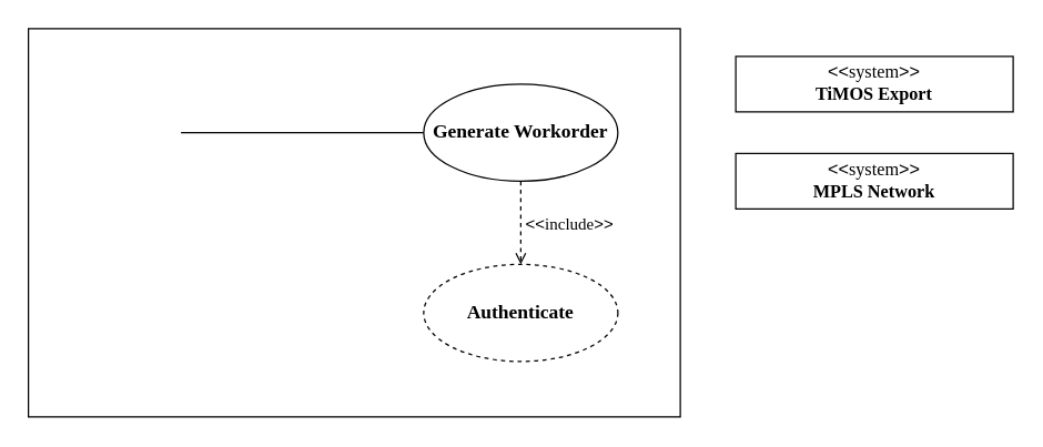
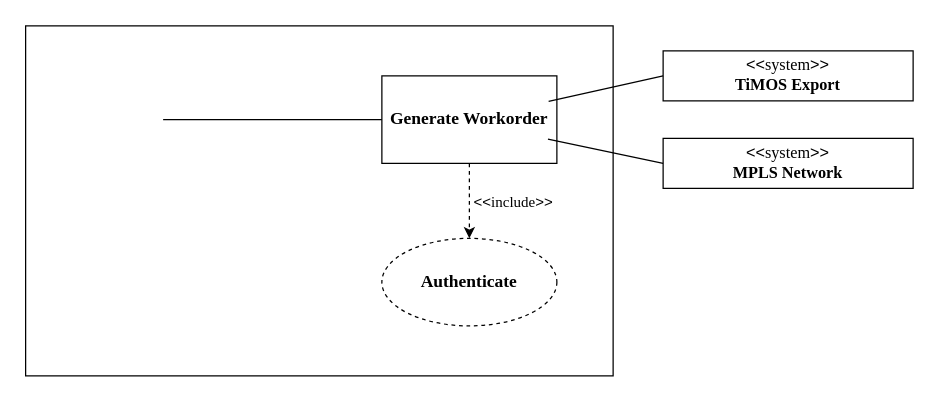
  <mxCell id="0" />
  <mxCell id="1" parent="0" />
  <mxCell id="2" value="" style="shape=rect;html=1;verticalAlign=top;fontStyle=1;whiteSpace=wrap;align=center;fillColor=none;" parent="1" vertex="1"><mxGeometry x="20" y="20" width="470" height="280" as="geometry" /></mxCell>
  <mxCell id="3" value="&lt;font face=&quot;Old Standard TT&quot;&gt;&lt;span style=&quot;font-size: 14px&quot;&gt;&lt;b&gt;Authenticate&lt;/b&gt;&lt;/span&gt;&lt;/font&gt;" style="ellipse;whiteSpace=wrap;html=1;fillColor=none;dashed=1;" parent="1" vertex="1"><mxGeometry x="305" y="190" width="140" height="70" as="geometry" /></mxCell>
- <mxCell id="4" value="&lt;font face=&quot;Old Standard TT&quot; size=&quot;1&quot;&gt;&lt;b style=&quot;font-size: 14px&quot;&gt;Generate Workorder&lt;/b&gt;&lt;/font&gt;" style="ellipse;whiteSpace=wrap;html=1;fillColor=none;" parent="1" vertex="1"><mxGeometry x="305" y="60" width="140" height="70" as="geometry" /></mxCell>
- <mxCell id="5" value="&lt;font style=&quot;font-size: 12px&quot;&gt;&amp;lt;&amp;lt;&lt;font face=&quot;Old Standard TT&quot; style=&quot;font-size: 12px&quot;&gt;include&lt;/font&gt;&amp;gt;&amp;gt;&lt;/font&gt;" style="edgeStyle=none;html=1;endArrow=open;verticalAlign=bottom;dashed=1;labelBackgroundColor=none;exitX=0.5;exitY=1;exitDx=0;exitDy=0;entryX=0.5;entryY=0;entryDx=0;entryDy=0;" parent="1" source="4" target="3" edge="1"><mxGeometry x="0.333" y="35" width="160" relative="1" as="geometry"><mxPoint x="550" y="110" as="sourcePoint" /><mxPoint x="600" y="95" as="targetPoint" /><Array as="points" /><mxPoint as="offset" /></mxGeometry></mxCell>
+ <mxCell id="4" value="&lt;font face=&quot;Old Standard TT&quot; size=&quot;1&quot;&gt;&lt;b style=&quot;font-size: 14px&quot;&gt;Generate Workorder&lt;/b&gt;&lt;/font&gt;" style="whiteSpace=wrap;html=1;fillColor=none;rounded=0;" parent="1" vertex="1"><mxGeometry x="305" y="60" width="140" height="70" as="geometry" /></mxCell>
+ <mxCell id="5" value="&lt;font style=&quot;font-size: 12px&quot;&gt;&amp;lt;&amp;lt;&lt;font face=&quot;Old Standard TT&quot; style=&quot;font-size: 12px&quot;&gt;include&lt;/font&gt;&amp;gt;&amp;gt;&lt;/font&gt;" style="edgeStyle=none;html=1;endArrow=classic;verticalAlign=bottom;dashed=1;labelBackgroundColor=none;exitX=0.5;exitY=1;exitDx=0;exitDy=0;entryX=0.5;entryY=0;entryDx=0;entryDy=0;" parent="1" source="4" target="3" edge="1"><mxGeometry x="0.333" y="35" width="160" relative="1" as="geometry"><mxPoint x="550" y="110" as="sourcePoint" /><mxPoint x="600" y="95" as="targetPoint" /><Array as="points" /><mxPoint as="offset" /></mxGeometry></mxCell>
  <mxCell id="6" value="" style="edgeStyle=none;html=1;endArrow=none;verticalAlign=bottom;entryX=0;entryY=0.5;entryDx=0;entryDy=0;" parent="1" target="4" edge="1"><mxGeometry width="160" relative="1" as="geometry"><mxPoint x="130" y="95" as="sourcePoint" /><mxPoint x="280" y="15" as="targetPoint" /></mxGeometry></mxCell>
  <mxCell id="7" value="&lt;p style=&quot;margin: 4px 0px 0px ; text-align: center ; font-size: 13px&quot;&gt;&amp;lt;&amp;lt;&lt;font face=&quot;Old Standard TT&quot; style=&quot;font-size: 13px&quot;&gt;system&lt;/font&gt;&amp;gt;&amp;gt;&lt;br&gt;&lt;b&gt;&lt;font face=&quot;Old Standard TT&quot; style=&quot;font-size: 13px&quot;&gt;MPLS Network&lt;/font&gt;&lt;/b&gt;&lt;/p&gt;" style="shape=rect;html=1;overflow=fill;html=1;whiteSpace=wrap;align=center;fillColor=none;" parent="1" vertex="1"><mxGeometry x="530" y="110" width="200" height="40" as="geometry" /></mxCell>
+ <mxCell id="8" value="" style="edgeStyle=none;html=1;endArrow=none;verticalAlign=bottom;entryX=0;entryY=0.5;entryDx=0;entryDy=0;exitX=0.949;exitY=0.722;exitDx=0;exitDy=0;exitPerimeter=0;" parent="1" source="4" target="7" edge="1"><mxGeometry width="160" relative="1" as="geometry"><mxPoint x="350" y="0" as="sourcePoint" /><mxPoint x="510" y="0" as="targetPoint" /></mxGeometry></mxCell>
  <mxCell id="9" value="&lt;p style=&quot;margin: 4px 0px 0px ; text-align: center ; font-size: 13px&quot;&gt;&amp;lt;&amp;lt;&lt;font face=&quot;Old Standard TT&quot;&gt;system&lt;/font&gt;&amp;gt;&amp;gt;&lt;br&gt;&lt;font face=&quot;Old Standard TT&quot;&gt;&lt;b&gt;TiMOS Export&lt;/b&gt;&lt;/font&gt;&lt;/p&gt;" style="shape=rect;html=1;overflow=fill;html=1;whiteSpace=wrap;align=center;fillColor=none;" parent="1" vertex="1"><mxGeometry x="530" y="40" width="200" height="40" as="geometry" /></mxCell>
+ <mxCell id="10" value="" style="edgeStyle=none;html=1;endArrow=none;verticalAlign=bottom;entryX=0;entryY=0.5;entryDx=0;entryDy=0;exitX=0.953;exitY=0.291;exitDx=0;exitDy=0;exitPerimeter=0;" parent="1" source="4" target="9" edge="1"><mxGeometry width="160" relative="1" as="geometry"><mxPoint x="447.3" y="120.47" as="sourcePoint" /><mxPoint x="540" y="140" as="targetPoint" /></mxGeometry></mxCell>
